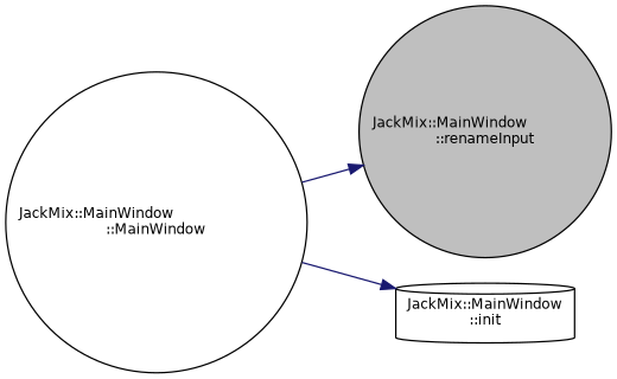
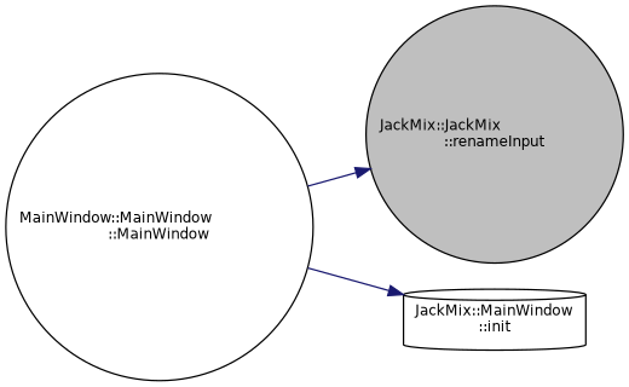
  digraph {
    rankdir=RL
    node [color=black fillcolor=white fontname=Helvetica fontsize=10 shape=circle style=filled]
    edge [color=midnightblue dir=back fontname=Helvetica fontsize=10 labelfontname=Helvetica labelfontsize=10 style=solid]
-   n1 [fillcolor=grey75 fontcolor=black height=0.2 label="JackMix::MainWindow\l::renameInput" width=0.4]
-   n2 [height=0.2 label="JackMix::MainWindow\l::MainWindow" width=0.4]
+   n1 [fillcolor=grey75 fontcolor=black height=0.2 label="JackMix::JackMix\l::renameInput" width=0.4]
+   n2 [height=0.2 label="MainWindow::MainWindow\l::MainWindow" width=0.4]
    n3 [height=0.2 label="JackMix::MainWindow\l::init" shape=cylinder width=0.4]
    n1 -> n2
    n3 -> n2
  }
